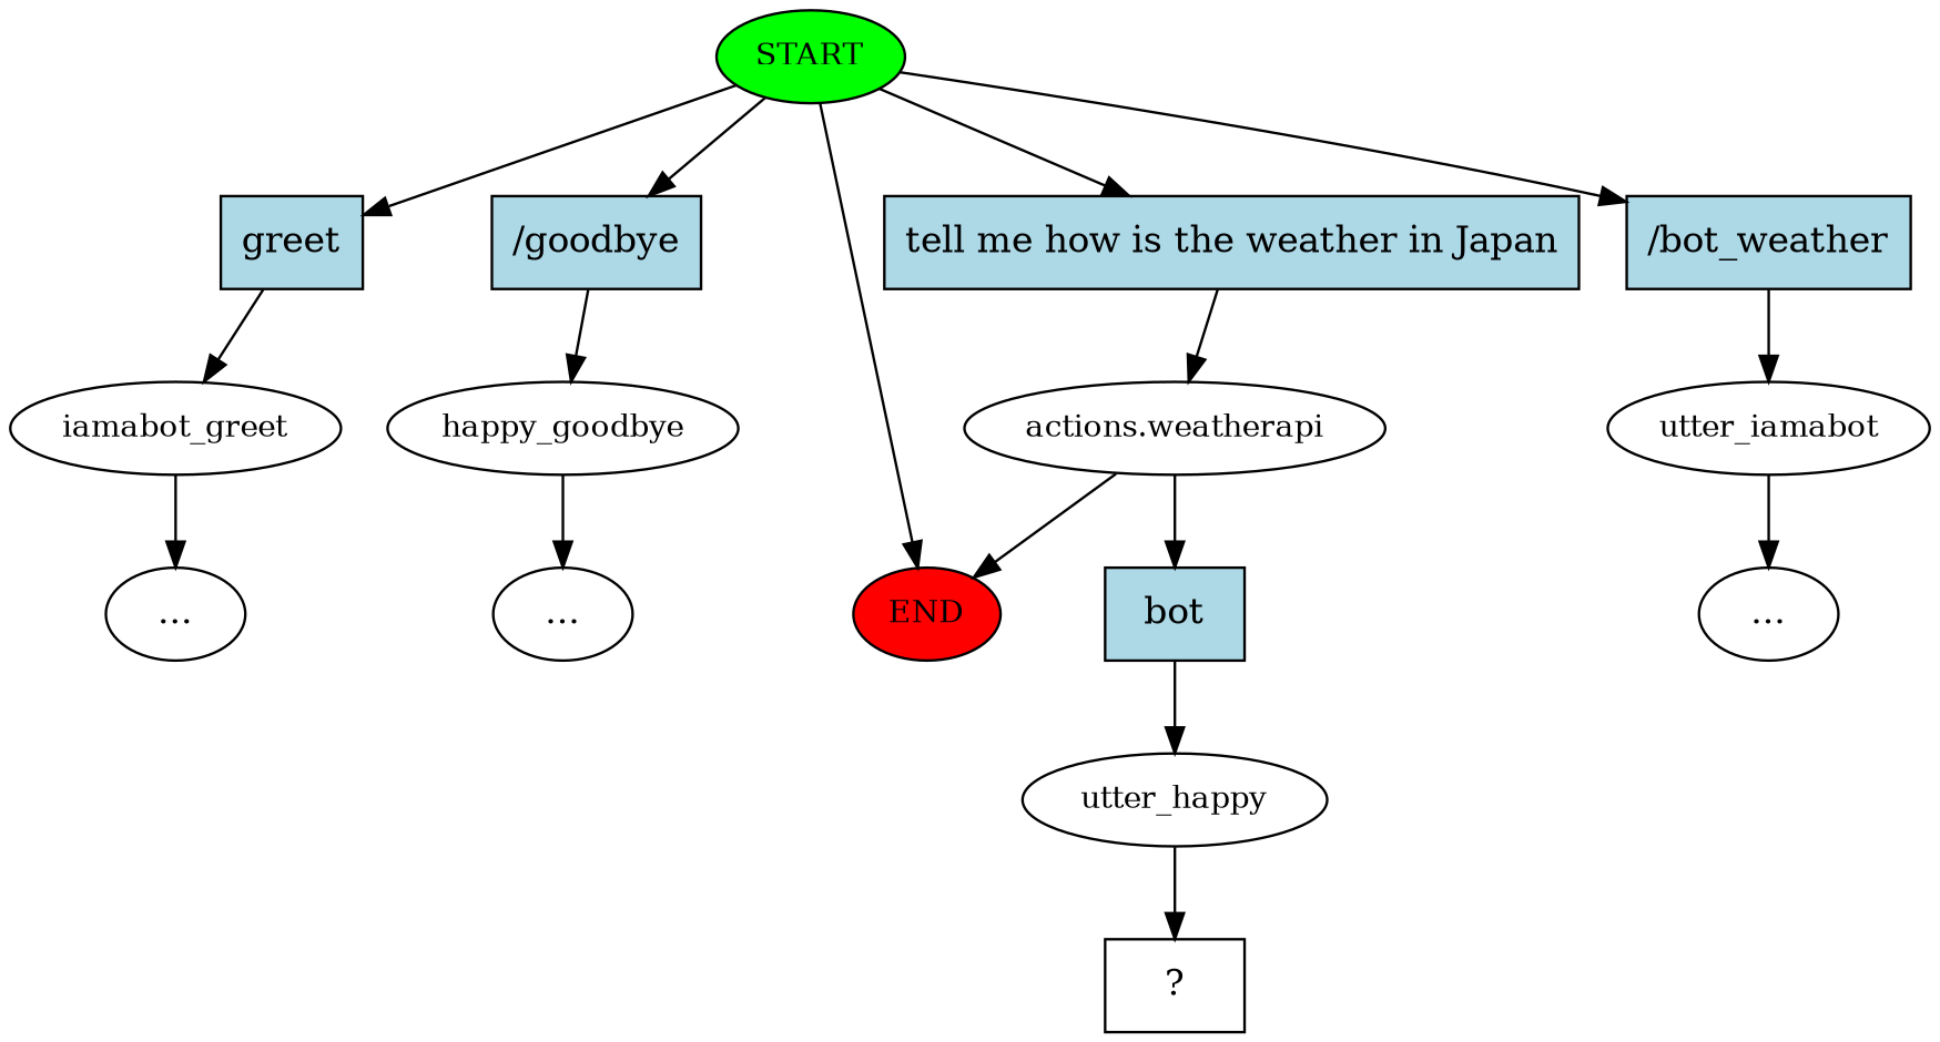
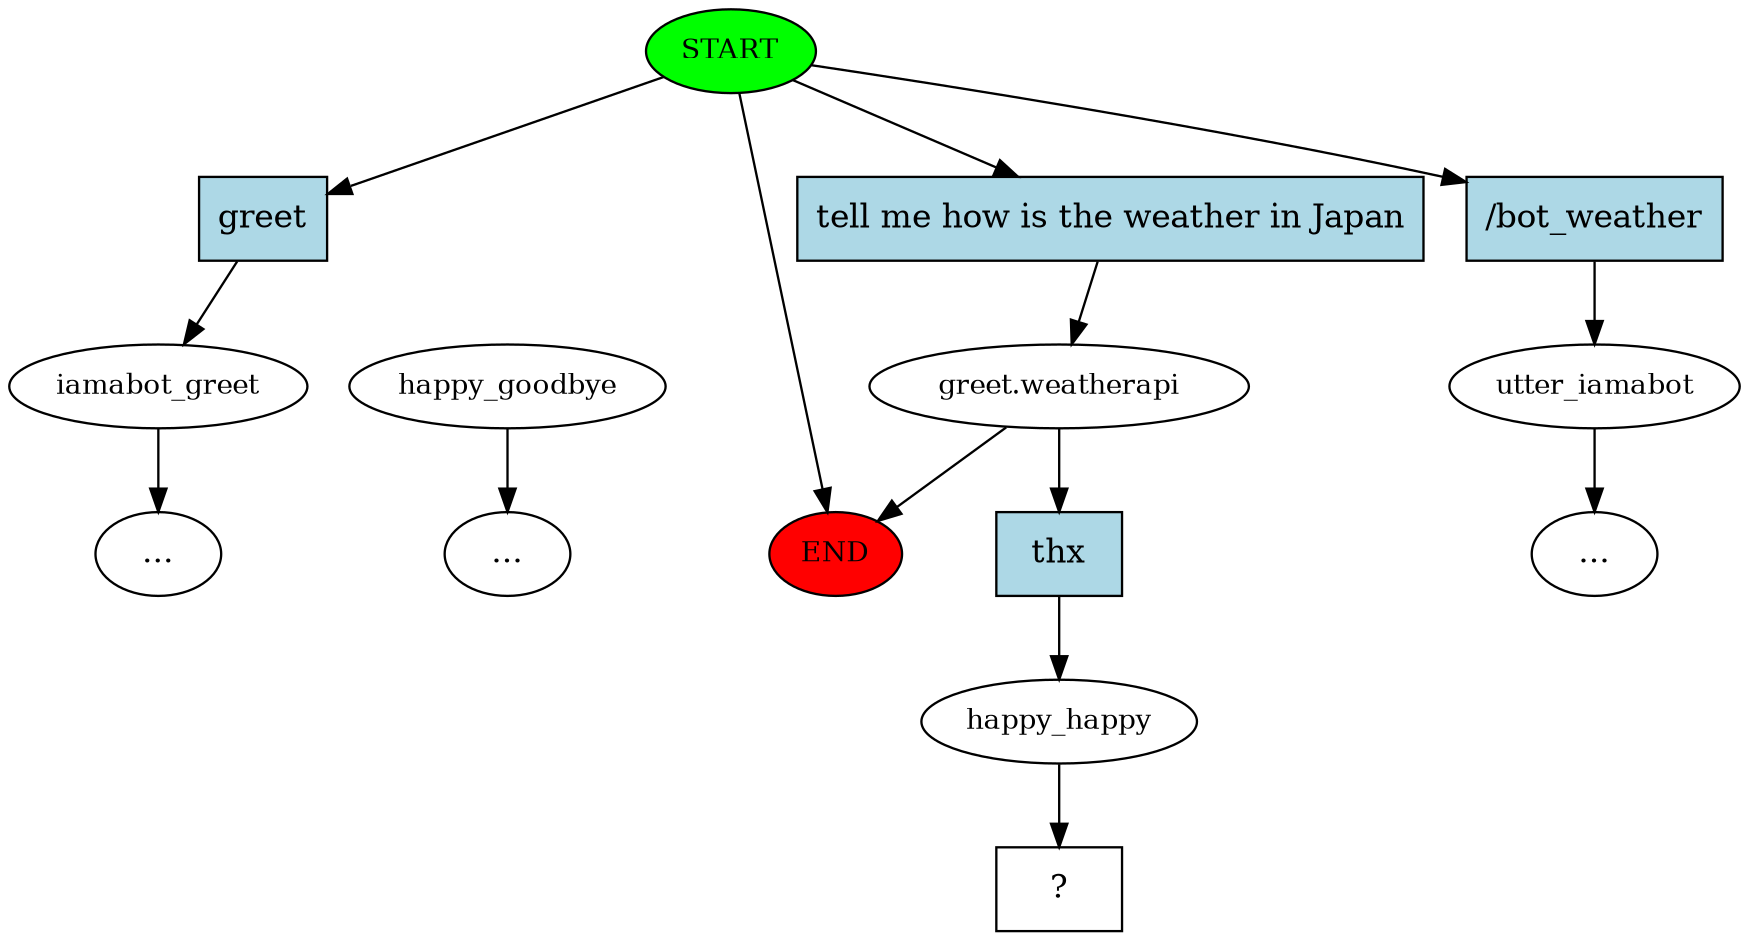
  digraph {
    n1 [fillcolor=green fontsize=12 label=START style=filled]
    n2 [fillcolor=red fontsize=12 label=END style=filled]
    n3 [fillcolor=lightblue label=greet shape=rect style=filled]
-   n4 [fillcolor=lightblue label="/goodbye" shape=rect style=filled]
    n5 [fillcolor=lightblue label="/bot_weather" shape=rect style=filled]
    n6 [fillcolor=lightblue label="tell me how is the weather in Japan" shape=rect style=filled]
    n7 [fontsize=12 label=iamabot_greet]
    n8 [fontsize=12 label=happy_goodbye]
    n9 [fontsize=12 label=utter_iamabot]
-   n10 [fontsize=12 label="actions.weatherapi"]
+   n10 [fontsize=12 label="greet.weatherapi"]
    n11 [label="..."]
    n12 [label="..."]
    n13 [label="..."]
-   n14 [fillcolor=lightblue label=bot shape=rect style=filled]
-   n15 [fontsize=12 label=utter_happy]
+   n14 [fillcolor=lightblue label=thx shape=rect style=filled]
+   n15 [fontsize=12 label=happy_happy]
    n16 [label="  ?  " shape=rect]
    n1 -> n2
    n1 -> n3
-   n1 -> n4
    n1 -> n5
    n1 -> n6
    n3 -> n7
-   n4 -> n8
    n5 -> n9
    n6 -> n10
    n7 -> n11
    n8 -> n12
    n9 -> n13
    n10 -> n2
    n10 -> n14
    n14 -> n15
    n15 -> n16
  }
